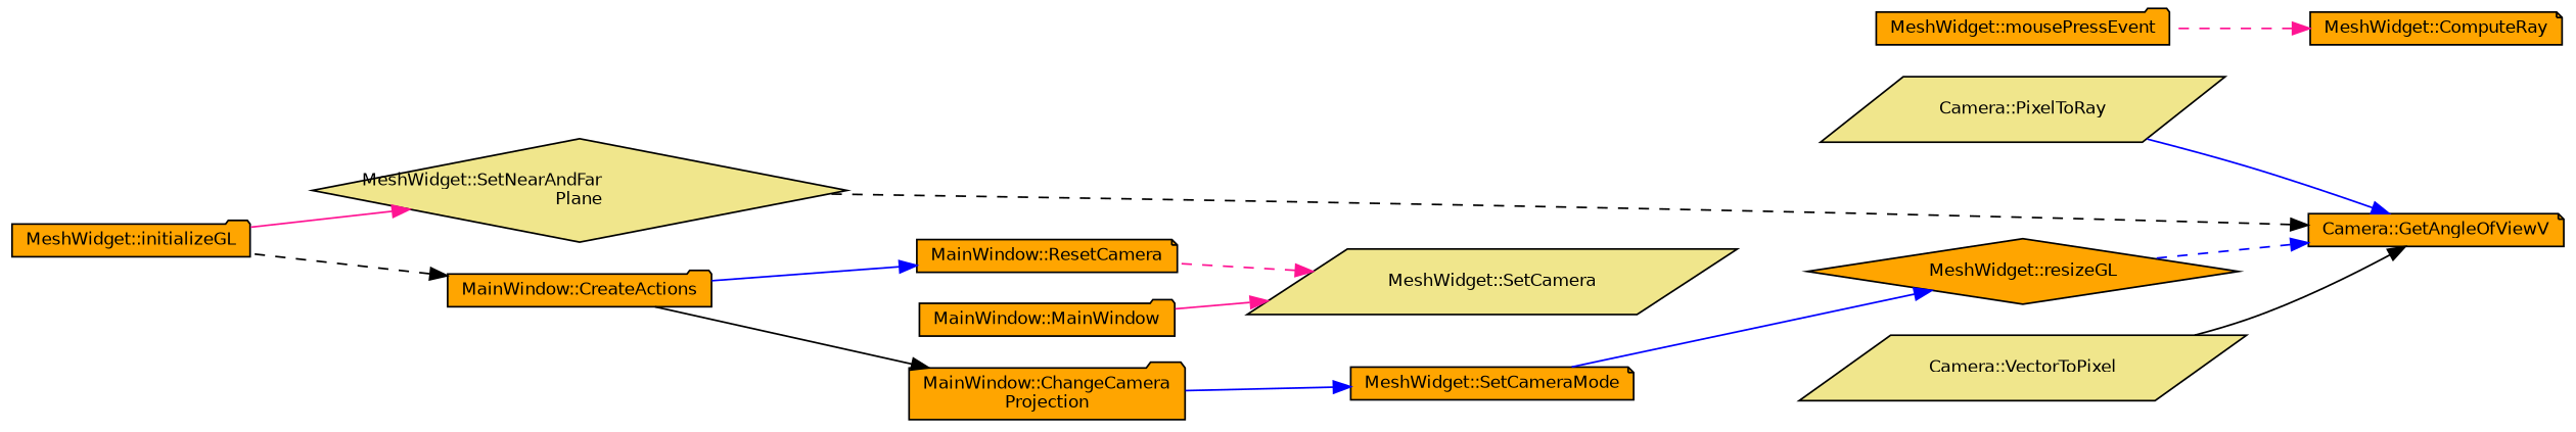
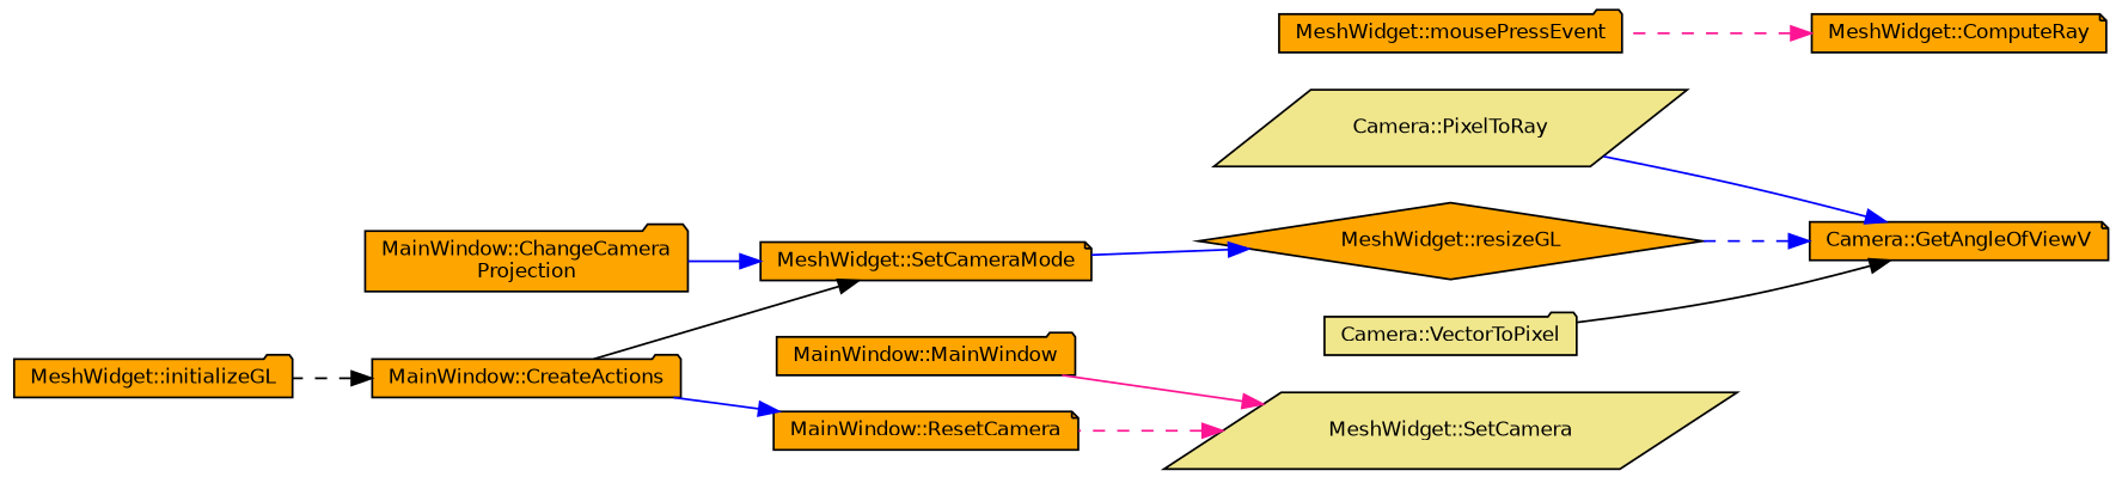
  digraph {
    fontname="DejaVu Sans"
    rankdir=RL
    node [color=black fillcolor=orange fontname="DejaVu Sans" fontsize=10 shape=folder style=filled]
    edge [color=blue dir=back fontname="DejaVu Sans" fontsize=10 labelfontname=Helvetica labelfontsize=10 style=solid]
    n1 [fontcolor=black height=0.2 label="Camera::GetAngleOfViewV" shape=note width=0.4]
    n2 [fillcolor=khaki height=0.2 label="Camera::PixelToRay" shape=parallelogram width=0.4]
    n3 [height=0.2 label="MeshWidget::resizeGL" shape=diamond width=0.4]
-   n4 [fillcolor=khaki height=0.2 label="MeshWidget::SetNearAndFar\lPlane" shape=diamond width=0.4]
-   n5 [fillcolor=khaki height=0.2 label="Camera::VectorToPixel" shape=parallelogram width=0.4]
+   n5 [fillcolor=khaki height=0.2 label="Camera::VectorToPixel" width=0.4]
    n6 [height=0.2 label="MeshWidget::SetCameraMode" shape=note width=0.4]
    n7 [fillcolor=khaki height=0.2 label="MeshWidget::SetCamera" shape=parallelogram width=0.4]
    n8 [height=0.2 label="MainWindow::MainWindow" width=0.4]
    n9 [height=0.2 label="MainWindow::ResetCamera" shape=note width=0.4]
    n10 [height=0.2 label="MainWindow::ChangeCamera\lProjection" width=0.4]
    n11 [height=0.2 label="MeshWidget::initializeGL" width=0.4]
    n12 [height=0.2 label="MeshWidget::ComputeRay" shape=note width=0.4]
    n13 [height=0.2 label="MeshWidget::mousePressEvent" width=0.4]
    n14 [height=0.2 label="MainWindow::CreateActions" width=0.4]
    n1 -> n2
    n1 -> n3 [style=dashed]
-   n1 -> n4 [color=black style=dashed]
    n1 -> n5 [color=black]
    n3 -> n6
-   n4 -> n11 [color=deeppink]
    n6 -> n10
    n7 -> n8 [color=deeppink]
    n7 -> n9 [color=deeppink style=dashed]
    n9 -> n14
-   n10 -> n14 [color=black]
+   n6 -> n14 [color=black]
    n12 -> n13 [color=deeppink style=dashed]
    n14 -> n11 [color=black style=dashed]
  }
